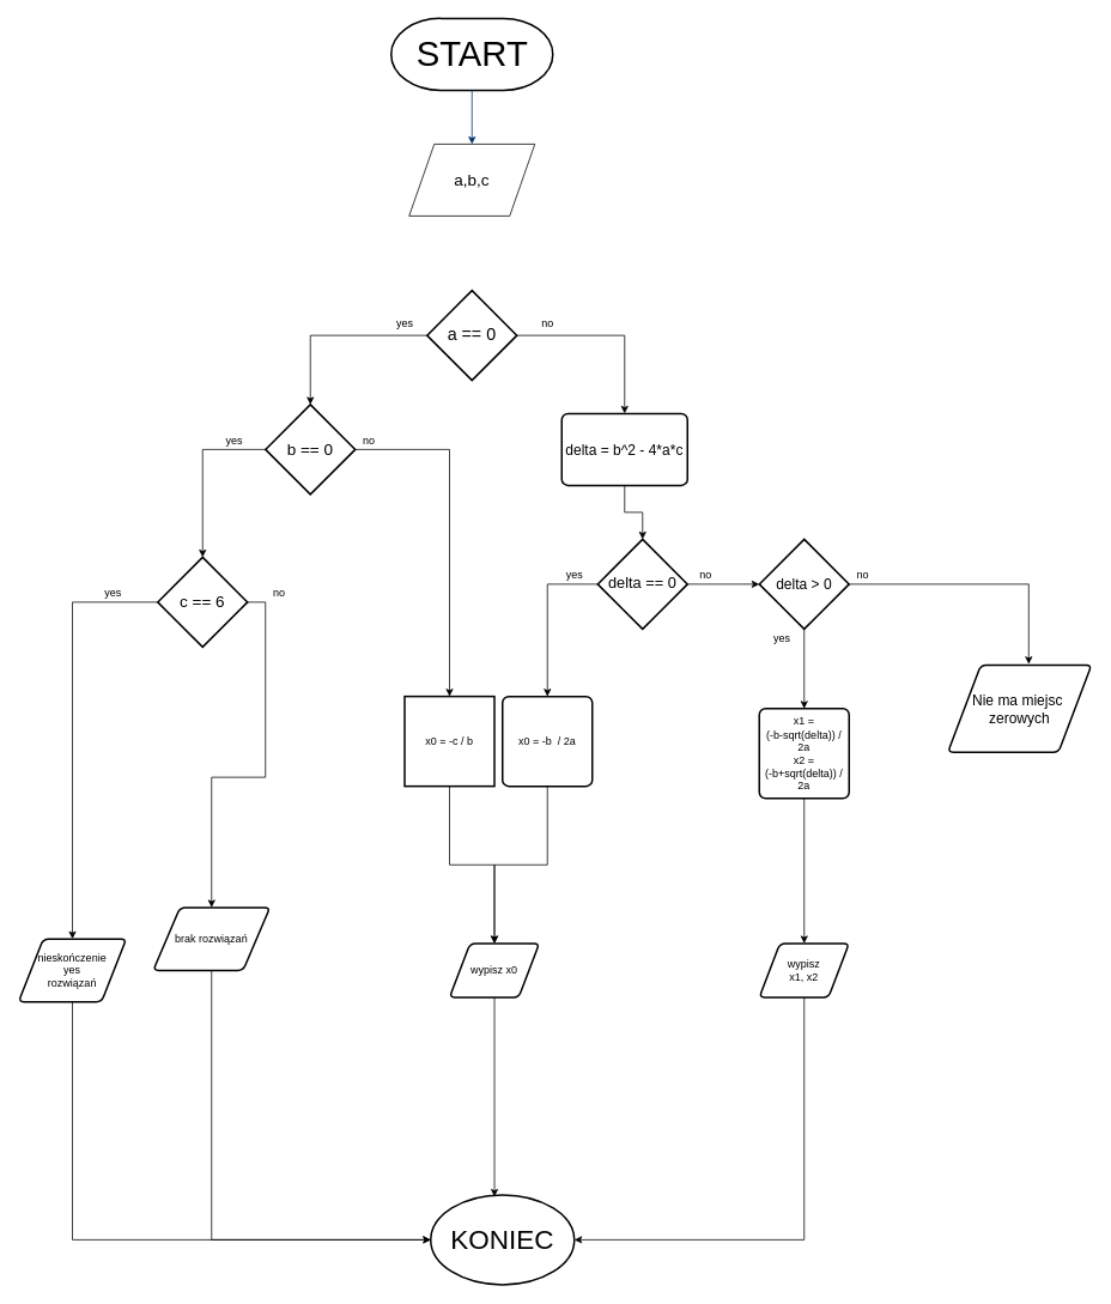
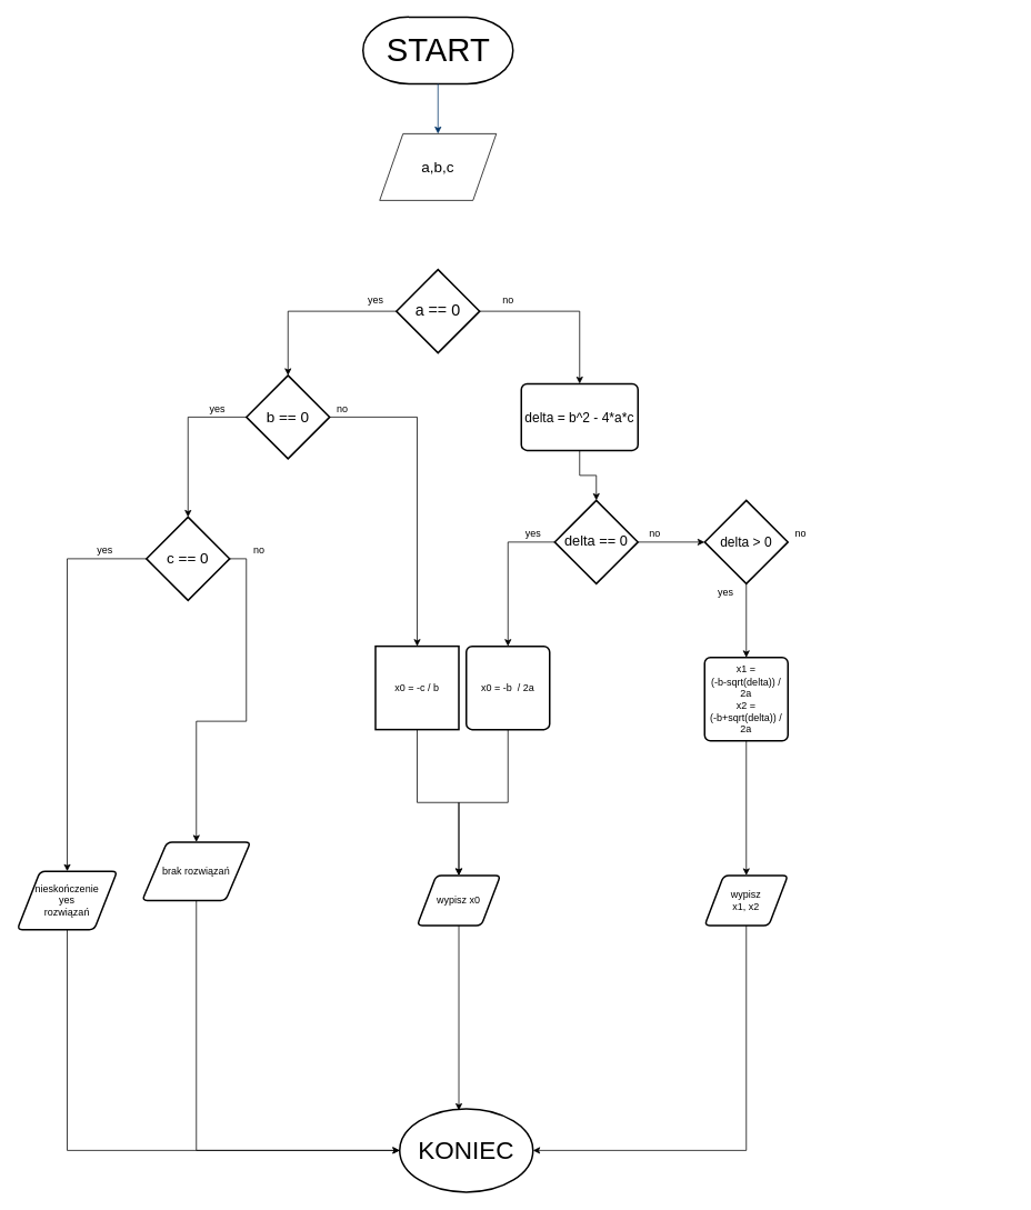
  <mxCell id="0" />
  <mxCell id="1" parent="0" />
  <mxCell id="2" value="&lt;font style=&quot;font-size: 39px&quot;&gt;START&lt;br&gt;&lt;/font&gt;" style="shape=mxgraph.flowchart.terminator;strokeWidth=2;gradientColor=none;gradientDirection=north;fontStyle=0;html=1;" parent="1" vertex="1"><mxGeometry x="435" y="20" width="180" height="80" as="geometry" /></mxCell>
  <mxCell id="3" style="fontStyle=1;strokeColor=#003366;strokeWidth=1;html=1;" parent="1" source="2" edge="1"><mxGeometry relative="1" as="geometry"><mxPoint x="525" y="160" as="targetPoint" /></mxGeometry></mxCell>
  <mxCell id="4" value="&lt;font style=&quot;font-size: 18px&quot;&gt;a,b,c&lt;/font&gt;" style="shape=parallelogram;perimeter=parallelogramPerimeter;whiteSpace=wrap;html=1;" vertex="1" parent="1"><mxGeometry x="455" y="160" width="140" height="80" as="geometry" /></mxCell>
  <mxCell id="5" style="edgeStyle=orthogonalEdgeStyle;rounded=0;orthogonalLoop=1;jettySize=auto;html=1;entryX=0.5;entryY=0;entryDx=0;entryDy=0;entryPerimeter=0;" edge="1" parent="1" source="7" target="12"><mxGeometry relative="1" as="geometry"><mxPoint x="335" y="373" as="targetPoint" /></mxGeometry></mxCell>
  <mxCell id="6" style="edgeStyle=orthogonalEdgeStyle;rounded=0;orthogonalLoop=1;jettySize=auto;html=1;entryX=0.5;entryY=0;entryDx=0;entryDy=0;" edge="1" parent="1" source="7" target="14"><mxGeometry relative="1" as="geometry"><mxPoint x="695" y="373" as="targetPoint" /></mxGeometry></mxCell>
  <mxCell id="7" value="&lt;font style=&quot;font-size: 19px&quot;&gt;a == 0&lt;/font&gt;" style="strokeWidth=2;html=1;shape=mxgraph.flowchart.decision;whiteSpace=wrap;" vertex="1" parent="1"><mxGeometry x="475" y="323" width="100" height="100" as="geometry" /></mxCell>
  <mxCell id="8" value="no" style="text;html=1;align=center;verticalAlign=middle;resizable=0;points=[];;autosize=1;" vertex="1" parent="1"><mxGeometry x="594" y="350" width="30" height="20" as="geometry" /></mxCell>
  <mxCell id="9" value="yes" style="text;html=1;align=center;verticalAlign=middle;resizable=0;points=[];;autosize=1;" vertex="1" parent="1"><mxGeometry x="435" y="350" width="30" height="20" as="geometry" /></mxCell>
  <mxCell id="10" style="edgeStyle=orthogonalEdgeStyle;rounded=0;orthogonalLoop=1;jettySize=auto;html=1;entryX=0.5;entryY=0;entryDx=0;entryDy=0;entryPerimeter=0;" edge="1" parent="1" source="12" target="17"><mxGeometry relative="1" as="geometry" /></mxCell>
  <mxCell id="11" style="edgeStyle=orthogonalEdgeStyle;rounded=0;orthogonalLoop=1;jettySize=auto;html=1;entryX=0.5;entryY=0;entryDx=0;entryDy=0;exitX=1;exitY=0.5;exitDx=0;exitDy=0;exitPerimeter=0;" edge="1" parent="1" source="12" target="34"><mxGeometry relative="1" as="geometry" /></mxCell>
  <mxCell id="12" value="&lt;font style=&quot;font-size: 18px&quot;&gt;b == 0&lt;/font&gt;" style="strokeWidth=2;html=1;shape=mxgraph.flowchart.decision;whiteSpace=wrap;" vertex="1" parent="1"><mxGeometry x="295" y="450" width="100" height="100" as="geometry" /></mxCell>
  <mxCell id="13" style="edgeStyle=orthogonalEdgeStyle;rounded=0;orthogonalLoop=1;jettySize=auto;html=1;entryX=0.5;entryY=0;entryDx=0;entryDy=0;entryPerimeter=0;" edge="1" parent="1" source="14" target="22"><mxGeometry relative="1" as="geometry" /></mxCell>
  <mxCell id="14" value="&lt;font style=&quot;font-size: 16px&quot;&gt;delta = b^2 - 4*a*c&lt;/font&gt;" style="rounded=1;whiteSpace=wrap;html=1;absoluteArcSize=1;arcSize=14;strokeWidth=2;" vertex="1" parent="1"><mxGeometry x="625" y="460" width="140" height="80" as="geometry" /></mxCell>
  <mxCell id="15" style="edgeStyle=orthogonalEdgeStyle;rounded=0;orthogonalLoop=1;jettySize=auto;html=1;entryX=0.5;entryY=0;entryDx=0;entryDy=0;exitX=1;exitY=0.5;exitDx=0;exitDy=0;exitPerimeter=0;" edge="1" parent="1" source="17" target="37"><mxGeometry relative="1" as="geometry" /></mxCell>
  <mxCell id="16" style="edgeStyle=orthogonalEdgeStyle;rounded=0;orthogonalLoop=1;jettySize=auto;html=1;entryX=0.5;entryY=0;entryDx=0;entryDy=0;" edge="1" parent="1" source="17" target="19"><mxGeometry relative="1" as="geometry" /></mxCell>
- <mxCell id="17" value="&lt;font style=&quot;font-size: 18px&quot;&gt;c == 6&lt;/font&gt;" style="strokeWidth=2;html=1;shape=mxgraph.flowchart.decision;whiteSpace=wrap;" vertex="1" parent="1"><mxGeometry x="175" y="620" width="100" height="100" as="geometry" /></mxCell>
+ <mxCell id="17" value="&lt;font style=&quot;font-size: 18px&quot;&gt;c == 0&lt;/font&gt;" style="strokeWidth=2;html=1;shape=mxgraph.flowchart.decision;whiteSpace=wrap;" vertex="1" parent="1"><mxGeometry x="175" y="620" width="100" height="100" as="geometry" /></mxCell>
  <mxCell id="18" style="edgeStyle=orthogonalEdgeStyle;rounded=0;orthogonalLoop=1;jettySize=auto;html=1;entryX=0;entryY=0.5;entryDx=0;entryDy=0;entryPerimeter=0;exitX=0.5;exitY=1;exitDx=0;exitDy=0;" edge="1" parent="1" source="19" target="47"><mxGeometry relative="1" as="geometry" /></mxCell>
  <mxCell id="19" value="nieskończenie&lt;br&gt;yes&lt;br&gt;rozwiązań" style="shape=parallelogram;html=1;strokeWidth=2;perimeter=parallelogramPerimeter;whiteSpace=wrap;rounded=1;arcSize=12;size=0.23;" vertex="1" parent="1"><mxGeometry x="20" y="1045" width="120" height="70" as="geometry" /></mxCell>
  <mxCell id="20" style="edgeStyle=orthogonalEdgeStyle;rounded=0;orthogonalLoop=1;jettySize=auto;html=1;entryX=0.5;entryY=0;entryDx=0;entryDy=0;" edge="1" parent="1" source="22" target="24"><mxGeometry relative="1" as="geometry" /></mxCell>
  <mxCell id="21" style="edgeStyle=orthogonalEdgeStyle;rounded=0;orthogonalLoop=1;jettySize=auto;html=1;entryX=0;entryY=0.5;entryDx=0;entryDy=0;entryPerimeter=0;" edge="1" parent="1" source="22" target="27"><mxGeometry relative="1" as="geometry" /></mxCell>
  <mxCell id="22" value="&lt;font style=&quot;font-size: 17px&quot;&gt;delta == 0&lt;/font&gt;" style="strokeWidth=2;html=1;shape=mxgraph.flowchart.decision;whiteSpace=wrap;" vertex="1" parent="1"><mxGeometry x="665" y="600" width="100" height="100" as="geometry" /></mxCell>
  <mxCell id="23" style="edgeStyle=orthogonalEdgeStyle;rounded=0;orthogonalLoop=1;jettySize=auto;html=1;entryX=0.5;entryY=0;entryDx=0;entryDy=0;" edge="1" parent="1" source="24" target="40"><mxGeometry relative="1" as="geometry" /></mxCell>
  <mxCell id="24" value="x0 = -b&amp;nbsp; / 2a" style="rounded=1;whiteSpace=wrap;html=1;absoluteArcSize=1;arcSize=14;strokeWidth=2;" vertex="1" parent="1"><mxGeometry x="559" y="775" width="100" height="100" as="geometry" /></mxCell>
  <mxCell id="25" style="edgeStyle=orthogonalEdgeStyle;rounded=0;orthogonalLoop=1;jettySize=auto;html=1;entryX=0.5;entryY=0;entryDx=0;entryDy=0;exitX=0.5;exitY=1;exitDx=0;exitDy=0;exitPerimeter=0;" edge="1" parent="1" source="27" target="29"><mxGeometry relative="1" as="geometry"><mxPoint x="785" y="710" as="targetPoint" /></mxGeometry></mxCell>
- <mxCell id="26" style="edgeStyle=orthogonalEdgeStyle;rounded=0;orthogonalLoop=1;jettySize=auto;html=1;entryX=0.563;entryY=-0.01;entryDx=0;entryDy=0;entryPerimeter=0;exitX=1;exitY=0.5;exitDx=0;exitDy=0;exitPerimeter=0;" edge="1" parent="1" source="27" target="30"><mxGeometry relative="1" as="geometry"><mxPoint x="1015" y="730" as="targetPoint" /></mxGeometry></mxCell>
  <mxCell id="27" value="&lt;font style=&quot;font-size: 16px&quot;&gt;delta &amp;gt; 0&lt;/font&gt;" style="strokeWidth=2;html=1;shape=mxgraph.flowchart.decision;whiteSpace=wrap;" vertex="1" parent="1"><mxGeometry x="845" y="600" width="100" height="100" as="geometry" /></mxCell>
  <mxCell id="28" style="edgeStyle=orthogonalEdgeStyle;rounded=0;orthogonalLoop=1;jettySize=auto;html=1;entryX=0.5;entryY=0;entryDx=0;entryDy=0;" edge="1" parent="1" source="29" target="44"><mxGeometry relative="1" as="geometry" /></mxCell>
  <mxCell id="29" value="x1 = &lt;br&gt;(-b-sqrt(delta)) / 2a&lt;br&gt;x2 = &lt;br&gt;(-b+sqrt(delta)) / 2a" style="rounded=1;whiteSpace=wrap;html=1;absoluteArcSize=1;arcSize=14;strokeWidth=2;" vertex="1" parent="1"><mxGeometry x="845" y="788.5" width="100" height="100" as="geometry" /></mxCell>
- <mxCell id="30" value="&lt;font style=&quot;font-size: 16px&quot;&gt;Nie ma miejsc&amp;nbsp;&lt;br&gt;zerowych&lt;/font&gt;" style="shape=parallelogram;html=1;strokeWidth=2;perimeter=parallelogramPerimeter;whiteSpace=wrap;rounded=1;arcSize=12;size=0.23;" vertex="1" parent="1"><mxGeometry x="1055" y="740" width="160" height="97" as="geometry" /></mxCell>
  <mxCell id="31" value="yes" style="text;html=1;align=center;verticalAlign=middle;resizable=0;points=[];;autosize=1;" vertex="1" parent="1"><mxGeometry x="245" y="480" width="30" height="20" as="geometry" /></mxCell>
  <mxCell id="32" value="yes" style="text;html=1;align=center;verticalAlign=middle;resizable=0;points=[];;autosize=1;" vertex="1" parent="1"><mxGeometry x="110" y="650" width="30" height="20" as="geometry" /></mxCell>
  <mxCell id="33" style="edgeStyle=orthogonalEdgeStyle;rounded=0;orthogonalLoop=1;jettySize=auto;html=1;" edge="1" parent="1" source="34" target="40"><mxGeometry relative="1" as="geometry" /></mxCell>
  <mxCell id="34" value="x0 = -c / b" style="whiteSpace=wrap;html=1;absoluteArcSize=1;arcSize=14;strokeWidth=2;rounded=0;" vertex="1" parent="1"><mxGeometry x="450" y="775" width="100" height="100" as="geometry" /></mxCell>
  <mxCell id="35" value="no" style="text;html=1;align=center;verticalAlign=middle;resizable=0;points=[];;autosize=1;" vertex="1" parent="1"><mxGeometry x="395" y="480" width="30" height="20" as="geometry" /></mxCell>
  <mxCell id="36" style="edgeStyle=orthogonalEdgeStyle;rounded=0;orthogonalLoop=1;jettySize=auto;html=1;entryX=0;entryY=0.5;entryDx=0;entryDy=0;entryPerimeter=0;exitX=0.5;exitY=1;exitDx=0;exitDy=0;" edge="1" parent="1" source="37" target="47"><mxGeometry relative="1" as="geometry" /></mxCell>
  <mxCell id="37" value="brak rozwiązań" style="shape=parallelogram;html=1;strokeWidth=2;perimeter=parallelogramPerimeter;whiteSpace=wrap;rounded=1;arcSize=12;size=0.23;" vertex="1" parent="1"><mxGeometry x="170" y="1010" width="130" height="70" as="geometry" /></mxCell>
  <mxCell id="38" value="no" style="text;html=1;align=center;verticalAlign=middle;resizable=0;points=[];;autosize=1;" vertex="1" parent="1"><mxGeometry x="295" y="650" width="30" height="20" as="geometry" /></mxCell>
  <mxCell id="39" style="edgeStyle=orthogonalEdgeStyle;rounded=0;orthogonalLoop=1;jettySize=auto;html=1;entryX=0.444;entryY=0.02;entryDx=0;entryDy=0;entryPerimeter=0;" edge="1" parent="1" source="40" target="47"><mxGeometry relative="1" as="geometry" /></mxCell>
  <mxCell id="40" value="wypisz x0" style="shape=parallelogram;html=1;strokeWidth=2;perimeter=parallelogramPerimeter;whiteSpace=wrap;rounded=1;arcSize=12;size=0.23;" vertex="1" parent="1"><mxGeometry x="500" y="1050" width="100" height="60" as="geometry" /></mxCell>
  <mxCell id="41" value="yes" style="text;html=1;align=center;verticalAlign=middle;resizable=0;points=[];;autosize=1;" vertex="1" parent="1"><mxGeometry x="624" y="630" width="30" height="20" as="geometry" /></mxCell>
  <mxCell id="42" value="no" style="text;html=1;align=center;verticalAlign=middle;resizable=0;points=[];;autosize=1;" vertex="1" parent="1"><mxGeometry x="770" y="630" width="30" height="20" as="geometry" /></mxCell>
  <mxCell id="43" style="edgeStyle=orthogonalEdgeStyle;rounded=0;orthogonalLoop=1;jettySize=auto;html=1;entryX=1;entryY=0.5;entryDx=0;entryDy=0;entryPerimeter=0;exitX=0.5;exitY=1;exitDx=0;exitDy=0;" edge="1" parent="1" source="44" target="47"><mxGeometry relative="1" as="geometry" /></mxCell>
  <mxCell id="44" value="wypisz&lt;br&gt;x1, x2" style="shape=parallelogram;html=1;strokeWidth=2;perimeter=parallelogramPerimeter;whiteSpace=wrap;rounded=1;arcSize=12;size=0.23;" vertex="1" parent="1"><mxGeometry x="845" y="1050" width="100" height="60" as="geometry" /></mxCell>
  <mxCell id="45" value="yes" style="text;html=1;align=center;verticalAlign=middle;resizable=0;points=[];;autosize=1;" vertex="1" parent="1"><mxGeometry x="855" y="700" width="30" height="20" as="geometry" /></mxCell>
  <mxCell id="46" value="no" style="text;html=1;align=center;verticalAlign=middle;resizable=0;points=[];;autosize=1;" vertex="1" parent="1"><mxGeometry x="945" y="630" width="30" height="20" as="geometry" /></mxCell>
  <mxCell id="47" value="&lt;font style=&quot;font-size: 30px&quot;&gt;KONIEC&lt;/font&gt;" style="strokeWidth=2;html=1;shape=mxgraph.flowchart.start_2;whiteSpace=wrap;" vertex="1" parent="1"><mxGeometry x="479" y="1330" width="160" height="100" as="geometry" /></mxCell>
